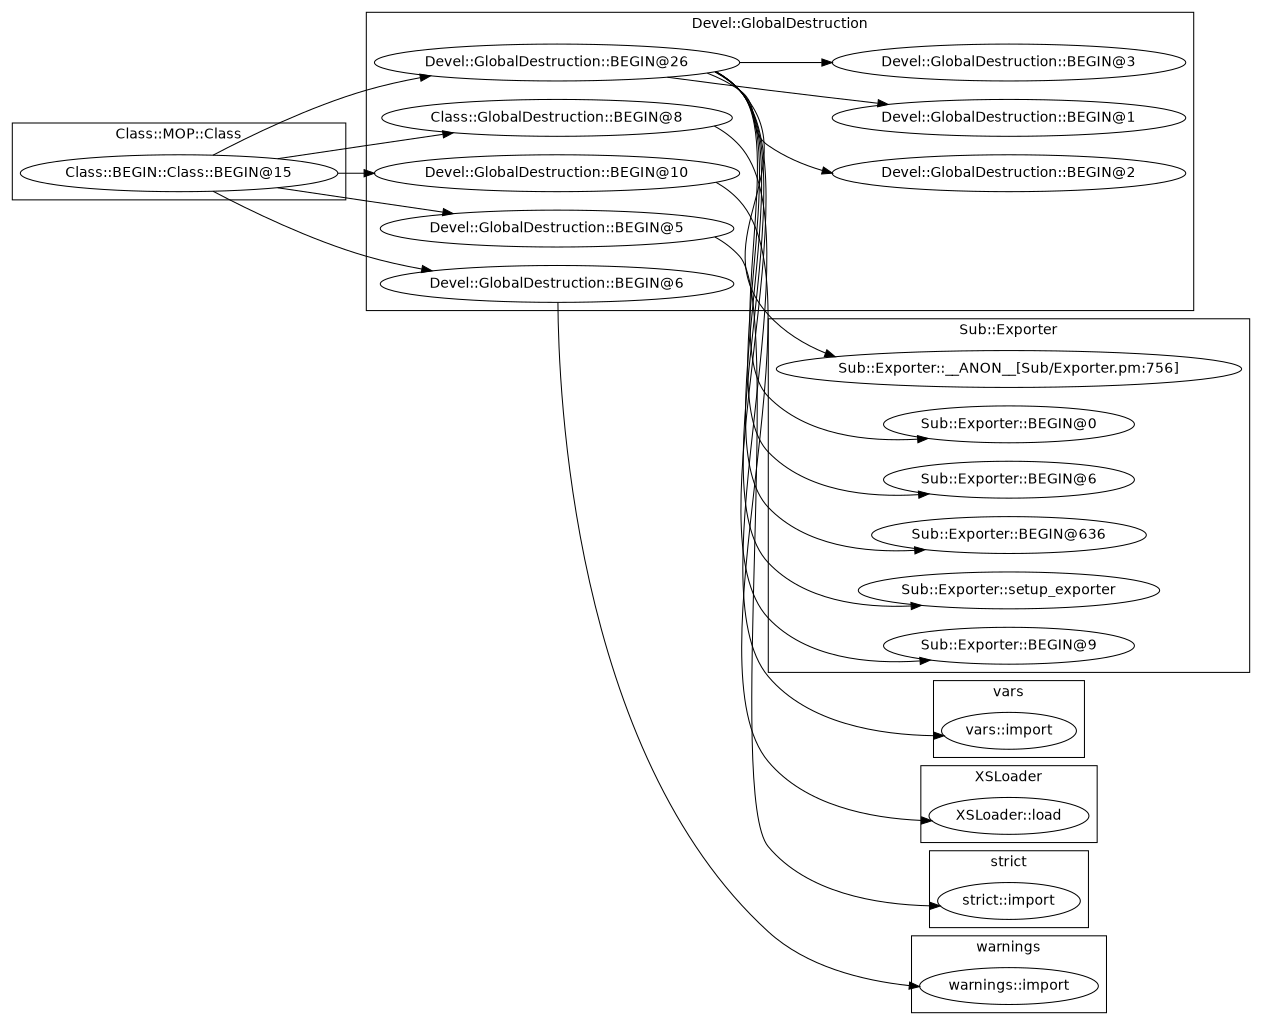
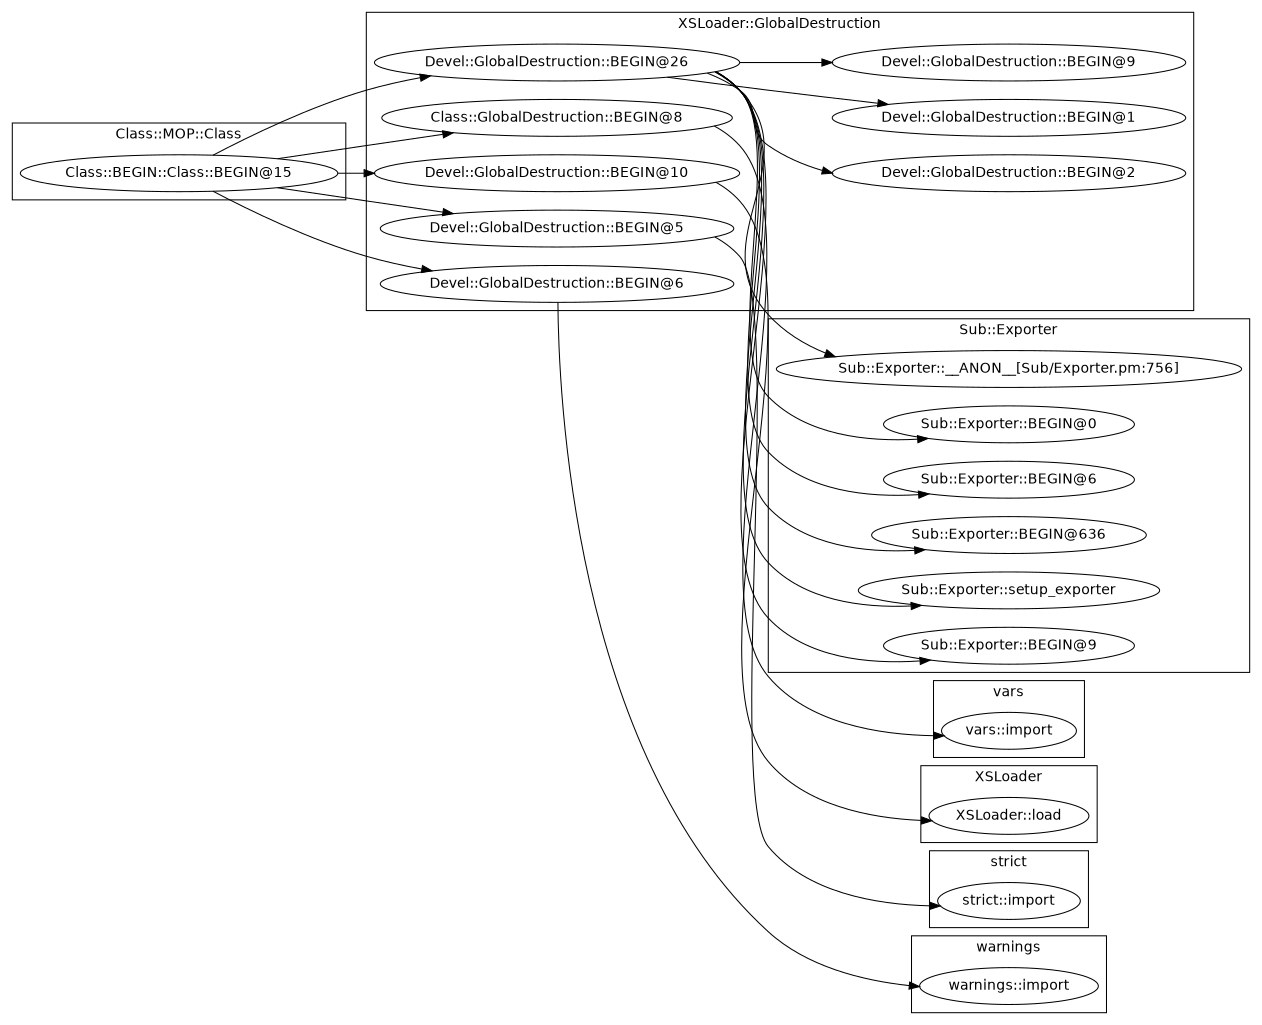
  digraph {
    fontname="DejaVu Sans"
    rankdir=LR
    node [fontname="DejaVu Sans"]
    edge [fontname="DejaVu Sans"]
    "vars::import"
    "warnings::import"
    "XSLoader::load"
    "Sub::Exporter::__ANON__[Sub/Exporter.pm:756]"
    n5 [label="Sub::Exporter::BEGIN@0"]
    "Sub::Exporter::BEGIN@6"
    "Sub::Exporter::BEGIN@636"
    "Sub::Exporter::setup_exporter"
    "Sub::Exporter::BEGIN@9"
    "strict::import"
    "Devel::GlobalDestruction::BEGIN@26"
    n12 [label="Class::GlobalDestruction::BEGIN@8"]
    "Devel::GlobalDestruction::BEGIN@2"
    "Devel::GlobalDestruction::BEGIN@1"
    "Devel::GlobalDestruction::BEGIN@10"
    "Devel::GlobalDestruction::BEGIN@5"
-   "Devel::GlobalDestruction::BEGIN@3"
+   "Devel::GlobalDestruction::BEGIN@3" [label="Devel::GlobalDestruction::BEGIN@9"]
    "Devel::GlobalDestruction::BEGIN@6"
    n19 [label="Class::BEGIN::Class::BEGIN@15"]
    subgraph cluster_1 {
      label=vars
      "vars::import"
    }
    subgraph cluster_2 {
      label=warnings
      "warnings::import"
    }
    subgraph cluster_3 {
      label=XSLoader
      "XSLoader::load"
    }
    subgraph cluster_4 {
      label="Sub::Exporter"
      "Sub::Exporter::__ANON__[Sub/Exporter.pm:756]"
      n5
      "Sub::Exporter::BEGIN@6"
      "Sub::Exporter::BEGIN@636"
      "Sub::Exporter::setup_exporter"
      "Sub::Exporter::BEGIN@9"
    }
    subgraph cluster_5 {
      label="strict"
      "strict::import"
    }
    subgraph cluster_6 {
-     label="Devel::GlobalDestruction"
+     label="XSLoader::GlobalDestruction"
      "Devel::GlobalDestruction::BEGIN@26"
      n12
      "Devel::GlobalDestruction::BEGIN@2"
      "Devel::GlobalDestruction::BEGIN@1"
      "Devel::GlobalDestruction::BEGIN@10"
      "Devel::GlobalDestruction::BEGIN@5"
      "Devel::GlobalDestruction::BEGIN@3"
      "Devel::GlobalDestruction::BEGIN@6"
    }
    subgraph cluster_7 {
      label="Class::MOP::Class"
      n19
    }
    "Devel::GlobalDestruction::BEGIN@26" -> "Sub::Exporter::__ANON__[Sub/Exporter.pm:756]"
    "Devel::GlobalDestruction::BEGIN@26" -> n5
    "Devel::GlobalDestruction::BEGIN@26" -> "Sub::Exporter::BEGIN@6"
    "Devel::GlobalDestruction::BEGIN@26" -> "Sub::Exporter::BEGIN@636"
    "Devel::GlobalDestruction::BEGIN@26" -> "Sub::Exporter::setup_exporter"
    "Devel::GlobalDestruction::BEGIN@26" -> "Sub::Exporter::BEGIN@9"
    "Devel::GlobalDestruction::BEGIN@26" -> "Devel::GlobalDestruction::BEGIN@2"
    "Devel::GlobalDestruction::BEGIN@26" -> "Devel::GlobalDestruction::BEGIN@1"
    "Devel::GlobalDestruction::BEGIN@26" -> "Devel::GlobalDestruction::BEGIN@3"
    n12 -> "vars::import"
    "Devel::GlobalDestruction::BEGIN@10" -> "XSLoader::load"
    "Devel::GlobalDestruction::BEGIN@5" -> "strict::import"
    "Devel::GlobalDestruction::BEGIN@6" -> "warnings::import"
    n19 -> "Devel::GlobalDestruction::BEGIN@26"
    n19 -> n12
    n19 -> "Devel::GlobalDestruction::BEGIN@10"
    n19 -> "Devel::GlobalDestruction::BEGIN@5"
    n19 -> "Devel::GlobalDestruction::BEGIN@6"
  }
